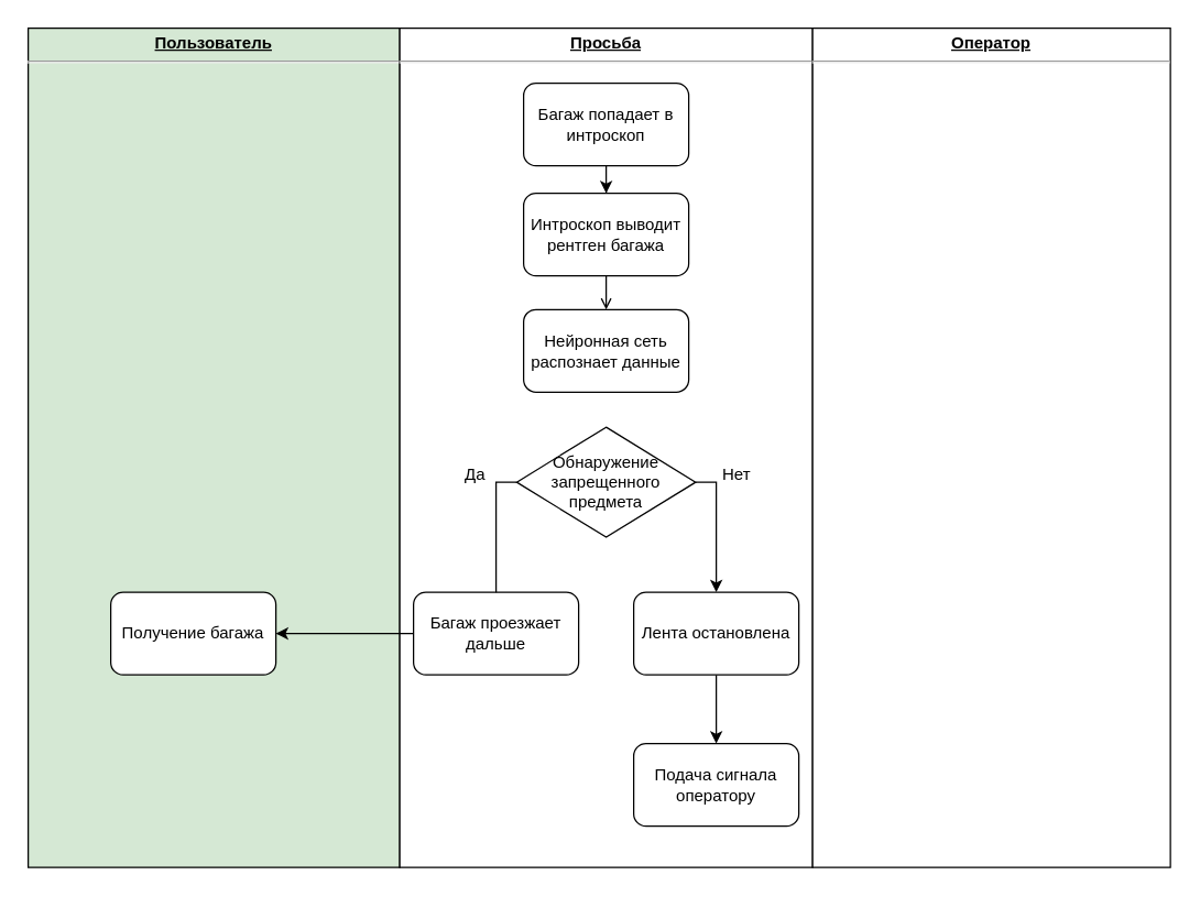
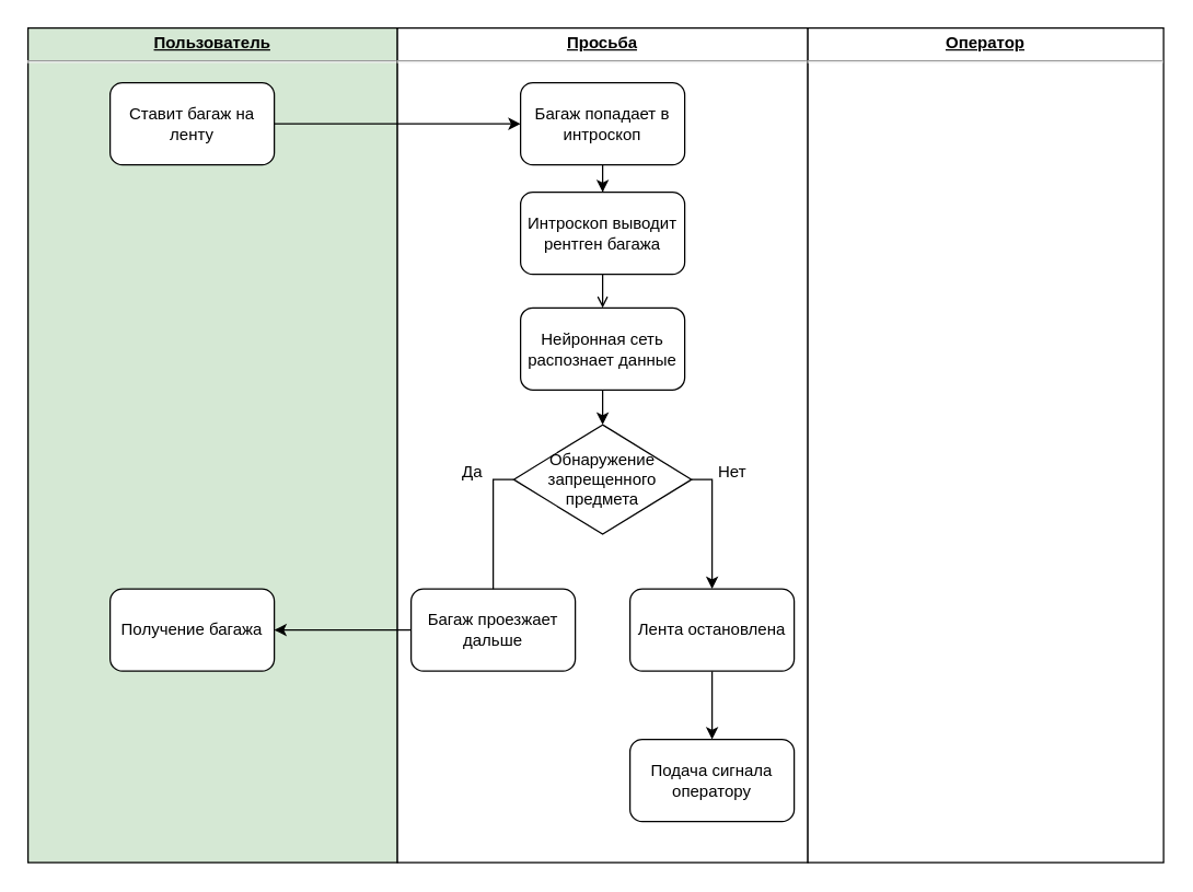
  <mxCell id="0" />
  <mxCell id="1" parent="0" />
  <mxCell id="2" value="&lt;p style=&quot;margin:0px;margin-top:4px;text-align:center;text-decoration:underline;&quot;&gt;&lt;b&gt;Пользователь&lt;/b&gt;&lt;/p&gt;&lt;hr&gt;&lt;p style=&quot;margin:0px;margin-left:8px;&quot;&gt;&lt;br&gt;&lt;/p&gt;" style="verticalAlign=top;align=left;overflow=fill;fontSize=12;fontFamily=Helvetica;html=1;whiteSpace=wrap;fillColor=#d5e8d4;" vertex="1" parent="1"><mxGeometry x="20" y="20" width="270" height="610" as="geometry" /></mxCell>
  <mxCell id="3" value="&lt;p style=&quot;margin:0px;margin-top:4px;text-align:center;text-decoration:underline;&quot;&gt;&lt;b&gt;Просьба&lt;/b&gt;&lt;/p&gt;&lt;hr&gt;&lt;p style=&quot;margin:0px;margin-left:8px;&quot;&gt;&lt;br&gt;&lt;/p&gt;" style="verticalAlign=top;align=left;overflow=fill;fontSize=12;fontFamily=Helvetica;html=1;whiteSpace=wrap;" vertex="1" parent="1"><mxGeometry x="290" y="20" width="300" height="610" as="geometry" /></mxCell>
+ <mxCell id="4" style="edgeStyle=orthogonalEdgeStyle;rounded=0;orthogonalLoop=1;jettySize=auto;html=1;" edge="1" parent="1" source="5" target="7"><mxGeometry relative="1" as="geometry" /></mxCell>
+ <mxCell id="5" value="Ставит багаж на ленту" style="rounded=1;whiteSpace=wrap;html=1;" vertex="1" parent="1"><mxGeometry x="80" y="60" width="120" height="60" as="geometry" /></mxCell>
  <mxCell id="6" style="edgeStyle=orthogonalEdgeStyle;rounded=0;orthogonalLoop=1;jettySize=auto;html=1;" edge="1" parent="1" source="7" target="9"><mxGeometry relative="1" as="geometry" /></mxCell>
  <mxCell id="7" value="Багаж попадает в интроскоп" style="rounded=1;whiteSpace=wrap;html=1;" vertex="1" parent="1"><mxGeometry x="380" y="60" width="120" height="60" as="geometry" /></mxCell>
  <mxCell id="8" style="edgeStyle=orthogonalEdgeStyle;rounded=0;orthogonalLoop=1;jettySize=auto;html=1;endArrow=open;" edge="1" parent="1" source="9" target="11"><mxGeometry relative="1" as="geometry" /></mxCell>
  <mxCell id="9" value="Интроскоп выводит рентген багажа" style="rounded=1;whiteSpace=wrap;html=1;" vertex="1" parent="1"><mxGeometry x="380" y="140" width="120" height="60" as="geometry" /></mxCell>
+ <mxCell id="10" style="edgeStyle=orthogonalEdgeStyle;rounded=0;orthogonalLoop=1;jettySize=auto;html=1;" edge="1" parent="1" source="11" target="13"><mxGeometry relative="1" as="geometry" /></mxCell>
  <mxCell id="11" value="Нейронная сеть распознает данные" style="rounded=1;whiteSpace=wrap;html=1;" vertex="1" parent="1"><mxGeometry x="380" y="224.5" width="120" height="60" as="geometry" /></mxCell>
  <mxCell id="12" style="edgeStyle=orthogonalEdgeStyle;rounded=0;orthogonalLoop=1;jettySize=auto;html=1;exitX=0.5;exitY=1;exitDx=0;exitDy=0;" edge="1" parent="1" source="7" target="7"><mxGeometry relative="1" as="geometry" /></mxCell>
  <mxCell id="13" value="Обнаружение запрещенного предмета" style="rhombus;whiteSpace=wrap;html=1;" vertex="1" parent="1"><mxGeometry x="375" y="310" width="130" height="80" as="geometry" /></mxCell>
  <mxCell id="14" style="edgeStyle=orthogonalEdgeStyle;rounded=0;orthogonalLoop=1;jettySize=auto;html=1;" edge="1" parent="1" source="15" target="23"><mxGeometry relative="1" as="geometry" /></mxCell>
  <mxCell id="15" value="Багаж проезжает дальше" style="rounded=1;whiteSpace=wrap;html=1;" vertex="1" parent="1"><mxGeometry x="300" y="430" width="120" height="60" as="geometry" /></mxCell>
  <mxCell id="16" style="edgeStyle=orthogonalEdgeStyle;rounded=0;orthogonalLoop=1;jettySize=auto;html=1;" edge="1" parent="1" source="17" target="24"><mxGeometry relative="1" as="geometry" /></mxCell>
  <mxCell id="17" value="Лента остановлена" style="rounded=1;whiteSpace=wrap;html=1;" vertex="1" parent="1"><mxGeometry x="460" y="430" width="120" height="60" as="geometry" /></mxCell>
  <mxCell id="18" value="" style="endArrow=none;html=1;rounded=0;exitX=0;exitY=0.5;exitDx=0;exitDy=0;entryX=0.5;entryY=0;entryDx=0;entryDy=0;" edge="1" parent="1" source="13" target="15"><mxGeometry width="50" height="50" relative="1" as="geometry"><mxPoint x="400" y="410" as="sourcePoint" /><mxPoint x="450" y="360" as="targetPoint" /><Array as="points"><mxPoint x="360" y="350" /></Array></mxGeometry></mxCell>
  <mxCell id="19" value="" style="endArrow=classic;html=1;rounded=0;exitX=1;exitY=0.5;exitDx=0;exitDy=0;entryX=0.5;entryY=0;entryDx=0;entryDy=0;" edge="1" parent="1" source="13" target="17"><mxGeometry width="50" height="50" relative="1" as="geometry"><mxPoint x="430" y="420" as="sourcePoint" /><mxPoint x="480" y="370" as="targetPoint" /><Array as="points"><mxPoint x="520" y="350" /></Array></mxGeometry></mxCell>
  <mxCell id="20" value="Да" style="text;html=1;strokeColor=none;fillColor=none;align=center;verticalAlign=middle;whiteSpace=wrap;rounded=0;" vertex="1" parent="1"><mxGeometry x="315" y="330" width="60" height="30" as="geometry" /></mxCell>
  <mxCell id="21" value="Нет" style="text;html=1;strokeColor=none;fillColor=none;align=center;verticalAlign=middle;whiteSpace=wrap;rounded=0;" vertex="1" parent="1"><mxGeometry x="505" y="330" width="60" height="30" as="geometry" /></mxCell>
  <mxCell id="22" value="&lt;p style=&quot;margin:0px;margin-top:4px;text-align:center;text-decoration:underline;&quot;&gt;&lt;b&gt;Оператор&lt;/b&gt;&lt;/p&gt;&lt;hr&gt;&lt;p style=&quot;margin:0px;margin-left:8px;&quot;&gt;&lt;br&gt;&lt;/p&gt;" style="verticalAlign=top;align=left;overflow=fill;fontSize=12;fontFamily=Helvetica;html=1;whiteSpace=wrap;" vertex="1" parent="1"><mxGeometry x="590" y="20" width="260" height="610" as="geometry" /></mxCell>
  <mxCell id="23" value="Получение багажа" style="rounded=1;whiteSpace=wrap;html=1;" vertex="1" parent="1"><mxGeometry x="80" y="430" width="120" height="60" as="geometry" /></mxCell>
  <mxCell id="24" value="Подача сигнала оператору" style="rounded=1;whiteSpace=wrap;html=1;" vertex="1" parent="1"><mxGeometry x="460" y="540" width="120" height="60" as="geometry" /></mxCell>
